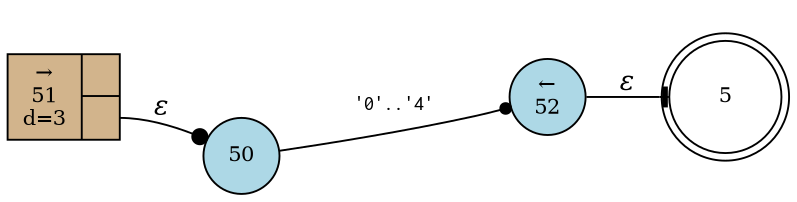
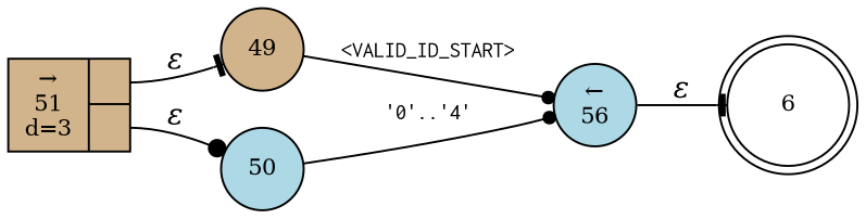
  digraph {
    rankdir=LR
    node [fillcolor=tan fixedsize=true fontsize=11 shape=circle style=filled peripheries=1]
    edge [arrowhead=dot fontname="Times-Italic"]
-   n1 [fillcolor=white label=5 shape=doublecircle width=.6 peripheries=""]
-   n3 [fillcolor=lightblue label="&larr;\n52" width=.55]
+   n1 [fillcolor=white label=6 shape=doublecircle width=.6 peripheries=""]
+   n2 [label=49 width=.55]
+   n3 [fillcolor=lightblue label="&larr;\n56" width=.55]
    n4 [fillcolor=lightblue label=50 width=.55]
    n5 [fixedsize=false label="{&rarr;\n51\nd=3|{<p0>|<p1>}}" shape=record]
+   n2 -> n3 [arrowsize=.7 fontname=Courier fontsize=11 label="<VALID_ID_START>"]
    n3 -> n1 [arrowhead=tee label="&epsilon;"]
    n4 -> n3 [arrowsize=.7 fontname=Courier fontsize=11 label="'0'..'4'"]
+   n5 -> n2 [arrowhead=tee label="&epsilon;" tailport=p0]
    n5 -> n4 [label="&epsilon;" tailport=p1]
  }
